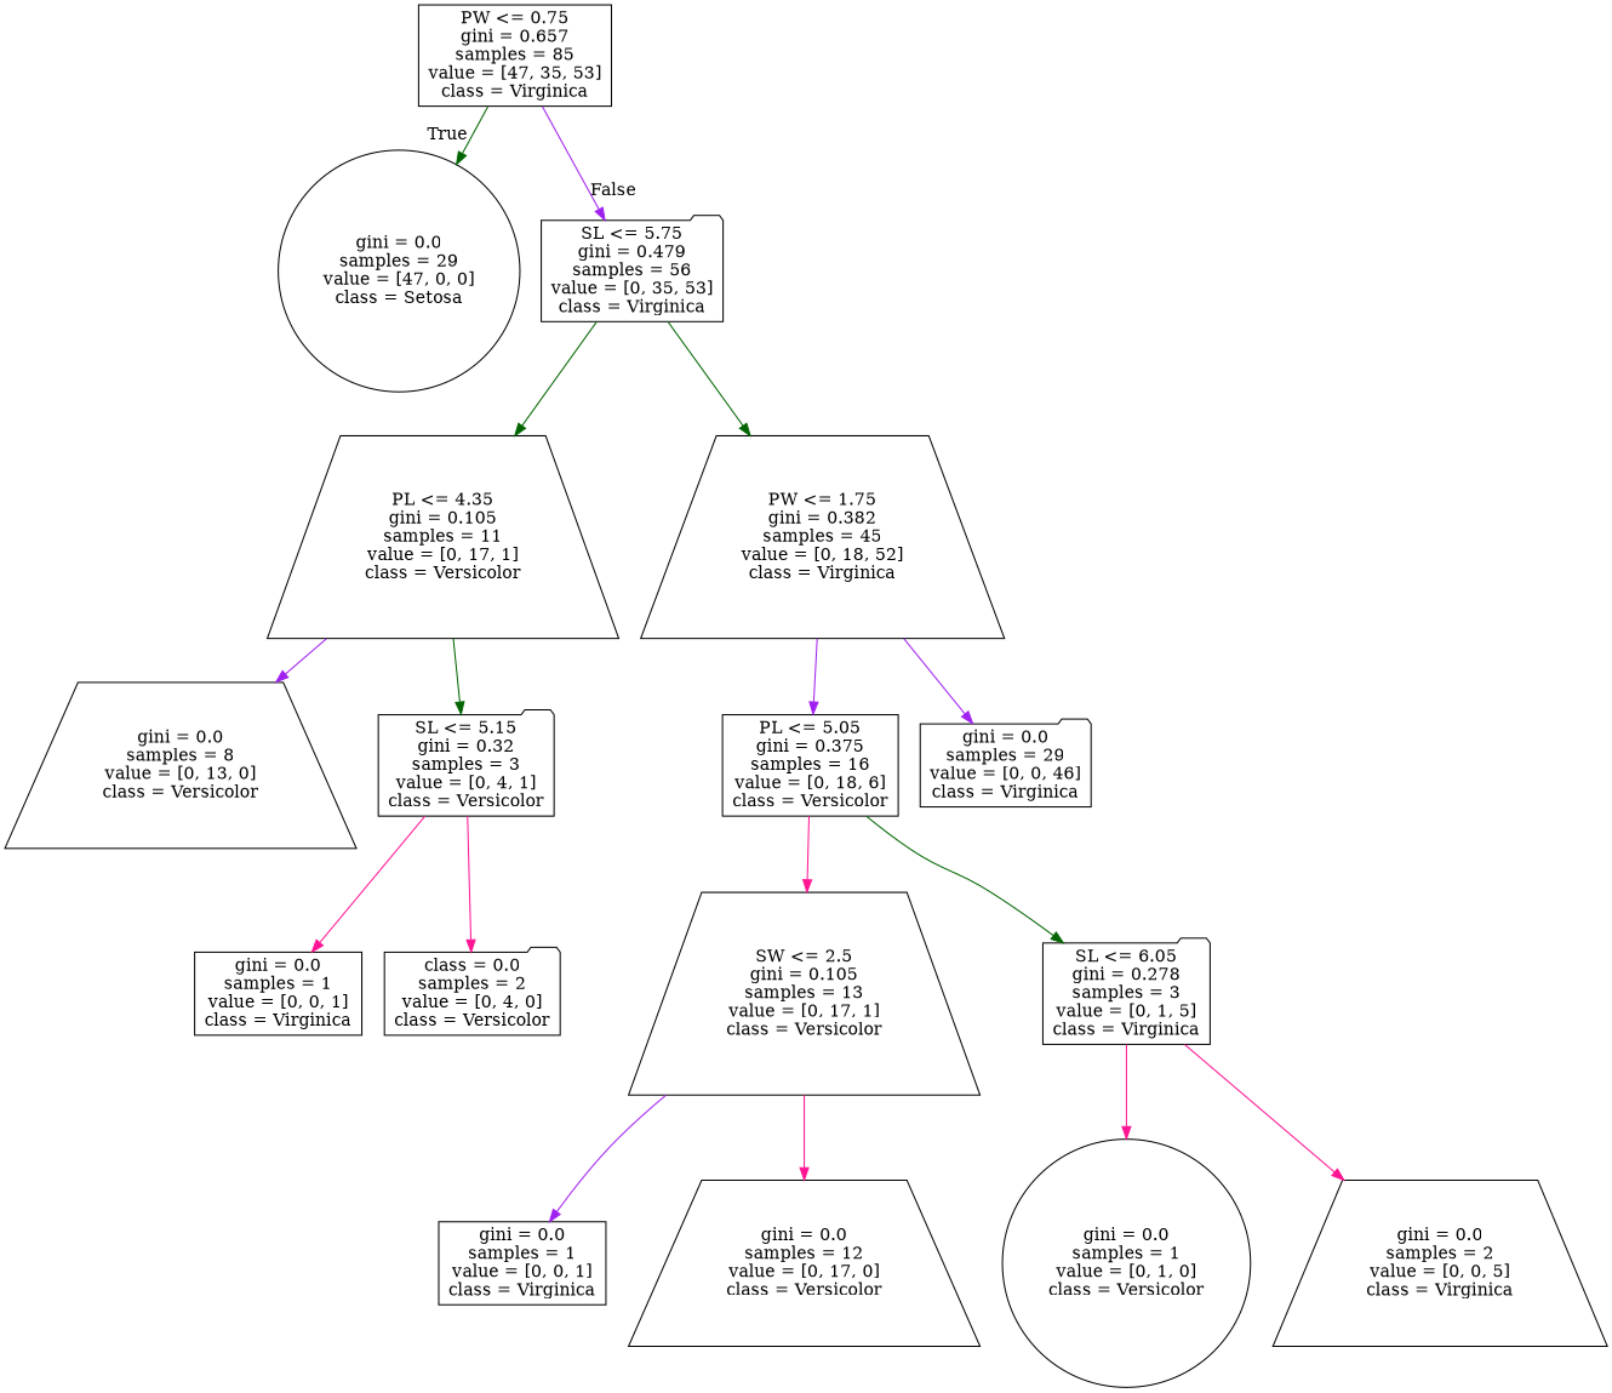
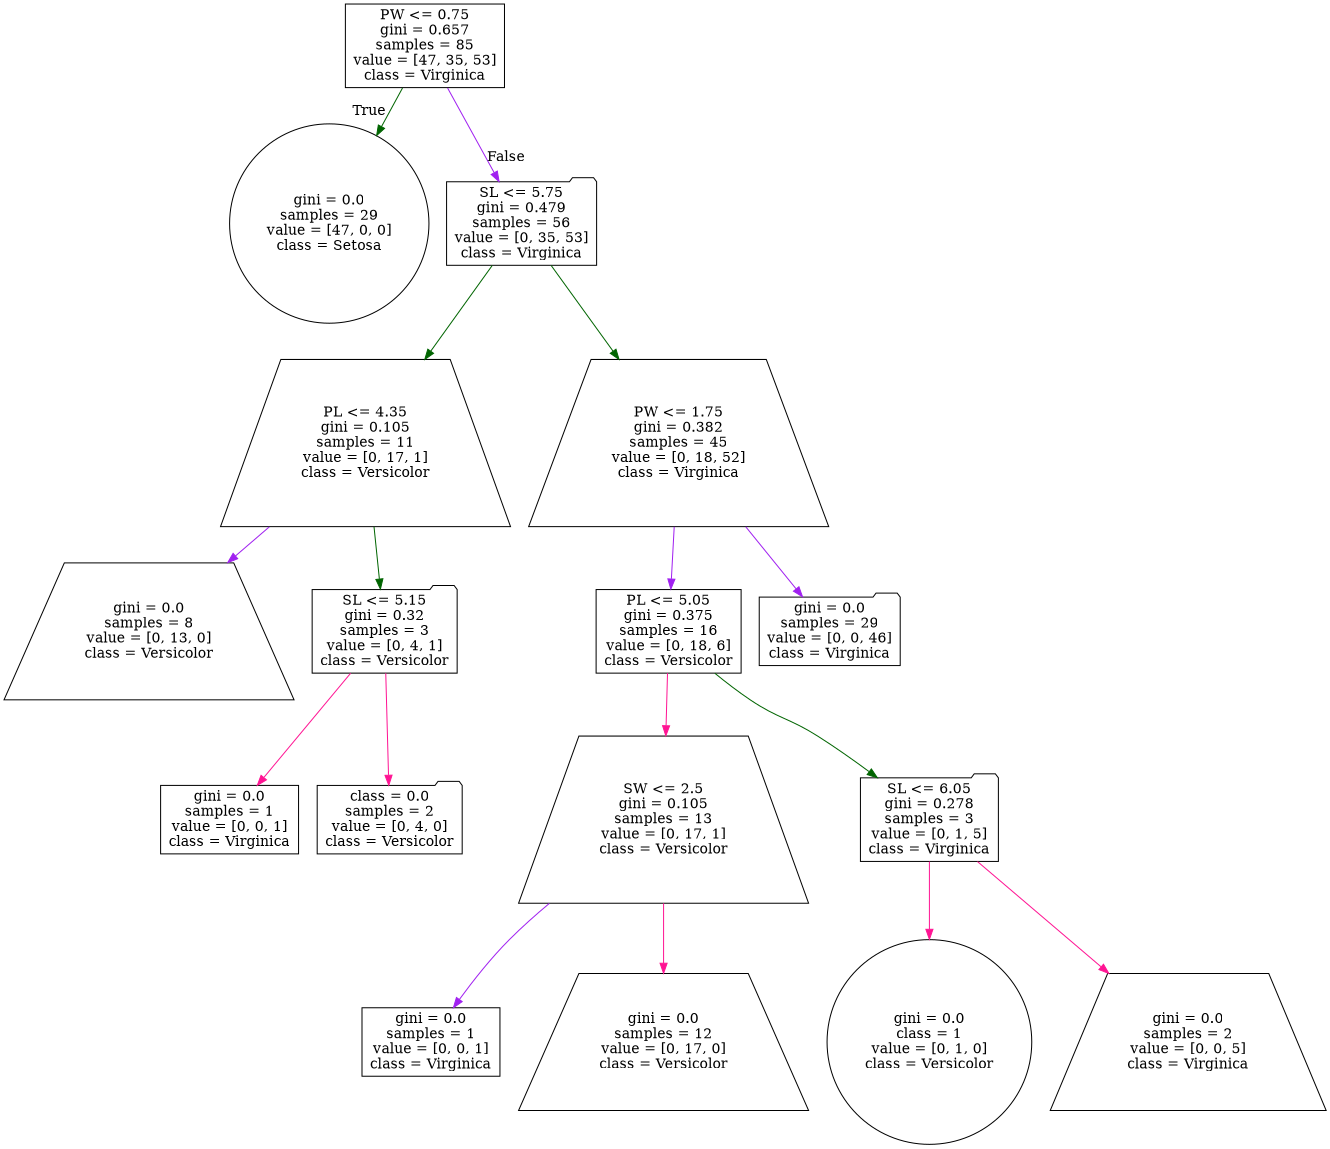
  digraph {
    node [shape=trapezium]
    edge [color=deeppink]
    n1 [label="PW <= 0.75\ngini = 0.657\nsamples = 85\nvalue = [47, 35, 53]\nclass = Virginica" shape=box]
    n2 [label="gini = 0.0\nsamples = 29\nvalue = [47, 0, 0]\nclass = Setosa" shape=circle]
    n3 [label="SL <= 5.75\ngini = 0.479\nsamples = 56\nvalue = [0, 35, 53]\nclass = Virginica" shape=folder]
    n4 [label="PL <= 4.35\ngini = 0.105\nsamples = 11\nvalue = [0, 17, 1]\nclass = Versicolor"]
    n5 [label="PW <= 1.75\ngini = 0.382\nsamples = 45\nvalue = [0, 18, 52]\nclass = Virginica"]
    n6 [label="gini = 0.0\nsamples = 8\nvalue = [0, 13, 0]\nclass = Versicolor"]
    n7 [label="SL <= 5.15\ngini = 0.32\nsamples = 3\nvalue = [0, 4, 1]\nclass = Versicolor" shape=folder]
    n8 [label="PL <= 5.05\ngini = 0.375\nsamples = 16\nvalue = [0, 18, 6]\nclass = Versicolor" shape=box]
    n9 [label="gini = 0.0\nsamples = 29\nvalue = [0, 0, 46]\nclass = Virginica" shape=folder]
    n10 [label="gini = 0.0\nsamples = 1\nvalue = [0, 0, 1]\nclass = Virginica" shape=box]
    n11 [label="class = 0.0\nsamples = 2\nvalue = [0, 4, 0]\nclass = Versicolor" shape=folder]
    n12 [label="SW <= 2.5\ngini = 0.105\nsamples = 13\nvalue = [0, 17, 1]\nclass = Versicolor"]
    n13 [label="SL <= 6.05\ngini = 0.278\nsamples = 3\nvalue = [0, 1, 5]\nclass = Virginica" shape=folder]
    n14 [label="gini = 0.0\nsamples = 1\nvalue = [0, 0, 1]\nclass = Virginica" shape=box]
    n15 [label="gini = 0.0\nsamples = 12\nvalue = [0, 17, 0]\nclass = Versicolor"]
-   n16 [label="gini = 0.0\nsamples = 1\nvalue = [0, 1, 0]\nclass = Versicolor" shape=circle]
+   n16 [label="gini = 0.0\nclass = 1\nvalue = [0, 1, 0]\nclass = Versicolor" shape=circle]
    n17 [label="gini = 0.0\nsamples = 2\nvalue = [0, 0, 5]\nclass = Virginica"]
    n1 -> n2 [color=darkgreen headlabel=True labelangle=45 labeldistance=2.5]
    n1 -> n3 [color=purple headlabel=False labelangle=-45 labeldistance=2.5]
    n3 -> n4 [color=darkgreen]
    n3 -> n5 [color=darkgreen]
    n4 -> n6 [color=purple]
    n4 -> n7 [color=darkgreen]
    n5 -> n8 [color=purple]
    n5 -> n9 [color=purple]
    n7 -> n10
    n7 -> n11
    n8 -> n12
    n8 -> n13 [color=darkgreen]
    n12 -> n14 [color=purple]
    n12 -> n15
    n13 -> n16
    n13 -> n17
  }
